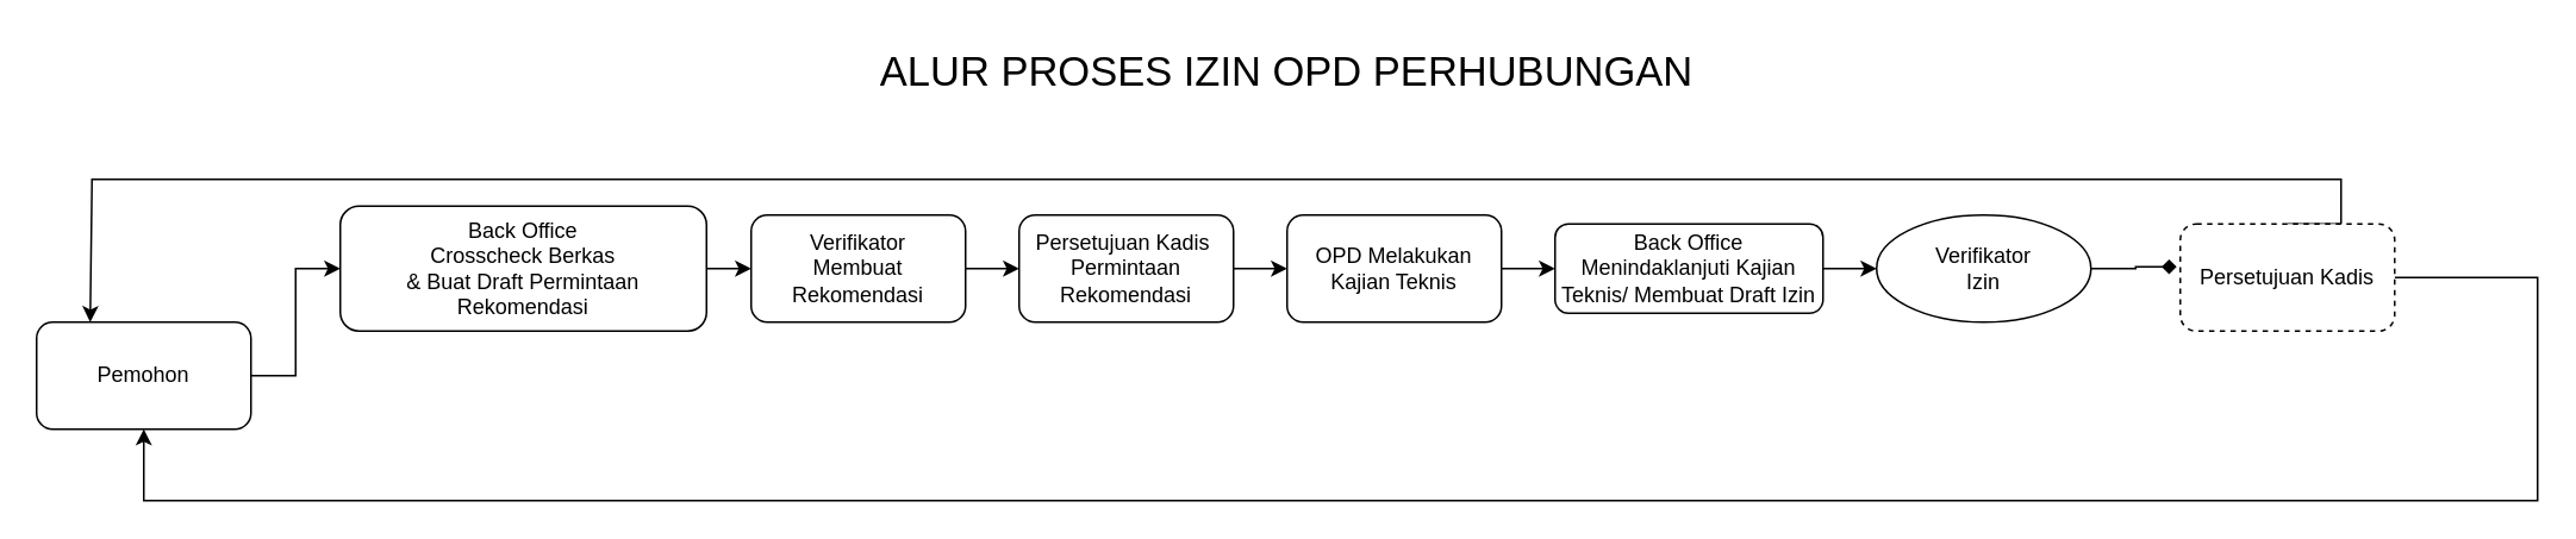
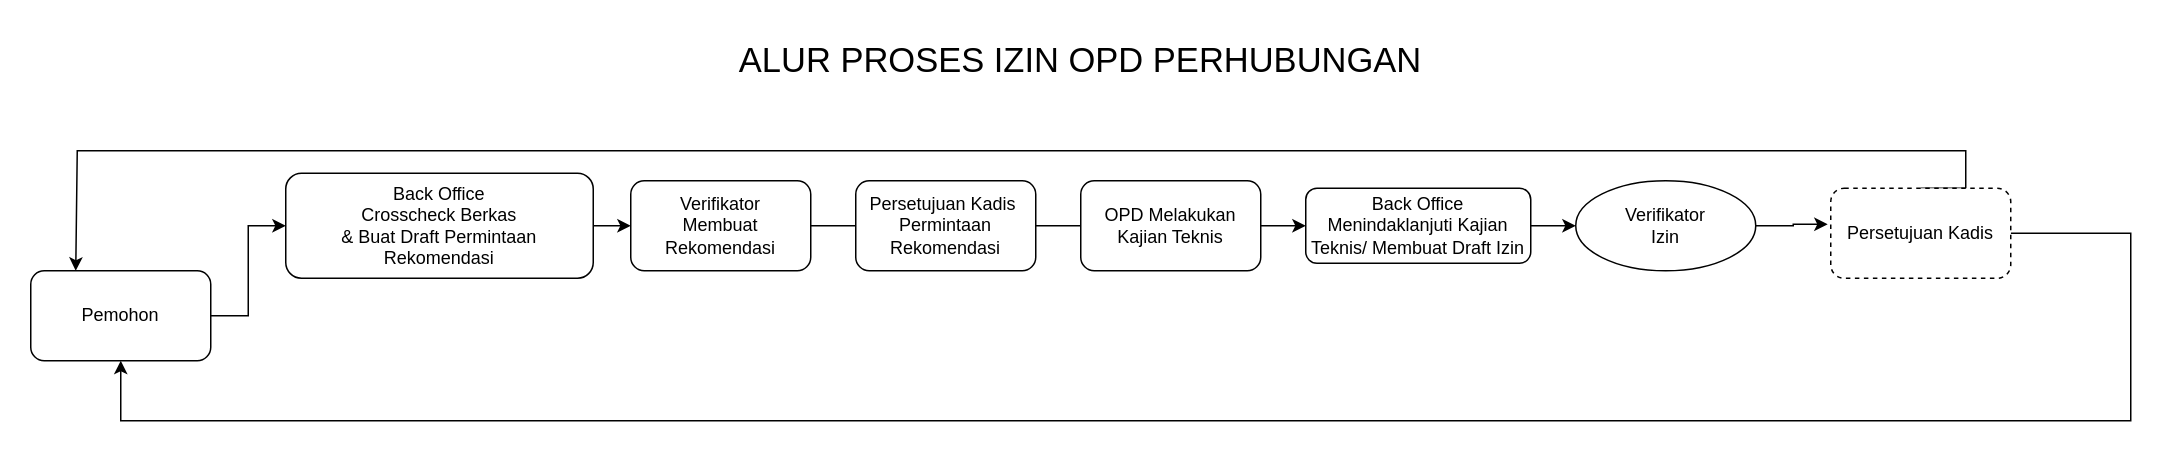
  <mxCell id="0" />
  <mxCell id="1" parent="0" />
  <mxCell id="2" style="edgeStyle=orthogonalEdgeStyle;rounded=0;orthogonalLoop=1;jettySize=auto;html=1;entryX=0;entryY=0.5;entryDx=0;entryDy=0;" parent="1" source="3" target="5" edge="1"><mxGeometry relative="1" as="geometry" /></mxCell>
  <mxCell id="3" value="Pemohon" style="rounded=1;whiteSpace=wrap;html=1;" parent="1" vertex="1"><mxGeometry x="20" y="180" width="120" height="60" as="geometry" /></mxCell>
  <mxCell id="4" style="edgeStyle=orthogonalEdgeStyle;rounded=0;orthogonalLoop=1;jettySize=auto;html=1;entryX=0;entryY=0.5;entryDx=0;entryDy=0;" parent="1" source="5" target="7" edge="1"><mxGeometry relative="1" as="geometry" /></mxCell>
  <mxCell id="5" value="Back Office&lt;br&gt;&lt;div&gt;&lt;span style=&quot;background-color: initial;&quot;&gt;Crosscheck Berkas&lt;br&gt;&lt;/span&gt;&amp;amp; Buat Draft Permintaan Rekomendasi&lt;br&gt;&lt;/div&gt;" style="rounded=1;whiteSpace=wrap;html=1;" parent="1" vertex="1"><mxGeometry x="190" y="115" width="205" height="70" as="geometry" /></mxCell>
- <mxCell id="6" style="edgeStyle=orthogonalEdgeStyle;rounded=0;orthogonalLoop=1;jettySize=auto;html=1;entryX=0;entryY=0.5;entryDx=0;entryDy=0;" parent="1" source="7" target="18" edge="1"><mxGeometry relative="1" as="geometry" /></mxCell>
+ <mxCell id="6" style="edgeStyle=orthogonalEdgeStyle;rounded=0;orthogonalLoop=1;jettySize=auto;html=1;entryX=0;entryY=0.5;entryDx=0;entryDy=0;endArrow=none;" parent="1" source="7" target="18" edge="1"><mxGeometry relative="1" as="geometry" /></mxCell>
  <mxCell id="7" value="&lt;div&gt;Verifikator&lt;br&gt;Membuat Rekomendasi&lt;/div&gt;" style="rounded=1;whiteSpace=wrap;html=1;" parent="1" vertex="1"><mxGeometry x="420" y="120" width="120" height="60" as="geometry" /></mxCell>
  <mxCell id="8" style="edgeStyle=orthogonalEdgeStyle;rounded=0;orthogonalLoop=1;jettySize=auto;html=1;entryX=0;entryY=0.5;entryDx=0;entryDy=0;" parent="1" source="9" target="13" edge="1"><mxGeometry relative="1" as="geometry" /></mxCell>
  <mxCell id="9" value="Back Office&lt;div&gt;Menindaklanjuti Kajian Teknis/ Membuat Draft Izin&lt;/div&gt;" style="rounded=1;whiteSpace=wrap;html=1;" parent="1" vertex="1"><mxGeometry x="870" y="125" width="150" height="50" as="geometry" /></mxCell>
  <mxCell id="10" style="edgeStyle=orthogonalEdgeStyle;rounded=0;orthogonalLoop=1;jettySize=auto;html=1;entryX=0;entryY=0.5;entryDx=0;entryDy=0;" parent="1" source="11" target="9" edge="1"><mxGeometry relative="1" as="geometry" /></mxCell>
  <mxCell id="11" value="OPD Melakukan Kajian Teknis" style="rounded=1;whiteSpace=wrap;html=1;" parent="1" vertex="1"><mxGeometry x="720" y="120" width="120" height="60" as="geometry" /></mxCell>
- <mxCell id="12" style="edgeStyle=orthogonalEdgeStyle;rounded=0;orthogonalLoop=1;jettySize=auto;html=1;entryX=-0.017;entryY=0.4;entryDx=0;entryDy=0;entryPerimeter=0;endArrow=diamond;" parent="1" source="13" target="16" edge="1"><mxGeometry relative="1" as="geometry"><mxPoint x="1330" y="150" as="targetPoint" /></mxGeometry></mxCell>
+ <mxCell id="12" style="edgeStyle=orthogonalEdgeStyle;rounded=0;orthogonalLoop=1;jettySize=auto;html=1;entryX=-0.017;entryY=0.4;entryDx=0;entryDy=0;entryPerimeter=0;" parent="1" source="13" target="16" edge="1"><mxGeometry relative="1" as="geometry"><mxPoint x="1330" y="150" as="targetPoint" /></mxGeometry></mxCell>
  <mxCell id="13" value="&lt;div&gt;Verifikator&lt;br&gt;Izin&lt;/div&gt;" style="ellipse;whiteSpace=wrap;html=1;" parent="1" vertex="1"><mxGeometry x="1050" y="120" width="120" height="60" as="geometry" /></mxCell>
  <mxCell id="14" style="edgeStyle=orthogonalEdgeStyle;rounded=0;orthogonalLoop=1;jettySize=auto;html=1;exitX=0.5;exitY=0;exitDx=0;exitDy=0;" parent="1" source="16" edge="1"><mxGeometry relative="1" as="geometry"><mxPoint x="50" y="180" as="targetPoint" /><mxPoint x="1400.03" y="120" as="sourcePoint" /><Array as="points"><mxPoint x="1310" y="100" /><mxPoint x="51" y="100" /><mxPoint x="51" y="180" /></Array></mxGeometry></mxCell>
  <mxCell id="15" style="edgeStyle=orthogonalEdgeStyle;rounded=0;orthogonalLoop=1;jettySize=auto;html=1;" parent="1" source="16" target="3" edge="1"><mxGeometry relative="1" as="geometry"><Array as="points"><mxPoint x="1420" y="280" /><mxPoint x="80" y="280" /></Array></mxGeometry></mxCell>
  <mxCell id="16" value="Persetujuan Kadis" style="rounded=1;whiteSpace=wrap;html=1;dashed=1;" parent="1" vertex="1"><mxGeometry x="1220" y="125" width="120" height="60" as="geometry" /></mxCell>
- <mxCell id="17" style="edgeStyle=orthogonalEdgeStyle;rounded=0;orthogonalLoop=1;jettySize=auto;html=1;entryX=0;entryY=0.5;entryDx=0;entryDy=0;" parent="1" source="18" target="11" edge="1"><mxGeometry relative="1" as="geometry" /></mxCell>
+ <mxCell id="17" style="edgeStyle=orthogonalEdgeStyle;rounded=0;orthogonalLoop=1;jettySize=auto;html=1;entryX=0;entryY=0.5;entryDx=0;entryDy=0;endArrow=none;" parent="1" source="18" target="11" edge="1"><mxGeometry relative="1" as="geometry" /></mxCell>
  <mxCell id="18" value="&lt;div&gt;Persetujuan Kadis&amp;nbsp;&lt;br&gt;Permintaan Rekomendasi&lt;/div&gt;" style="rounded=1;whiteSpace=wrap;html=1;" parent="1" vertex="1"><mxGeometry x="570" y="120" width="120" height="60" as="geometry" /></mxCell>
  <mxCell id="19" value="ALUR PROSES IZIN OPD PERHUBUNGAN" style="text;html=1;align=center;verticalAlign=middle;whiteSpace=wrap;rounded=0;fontSize=23;" vertex="1" parent="1"><mxGeometry x="390" y="20" width="660" height="40" as="geometry" /></mxCell>
